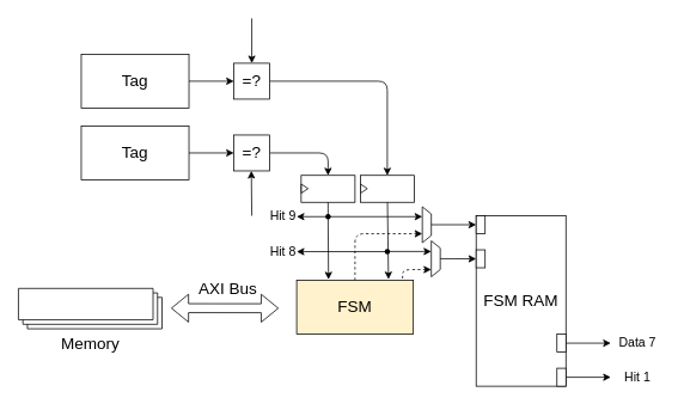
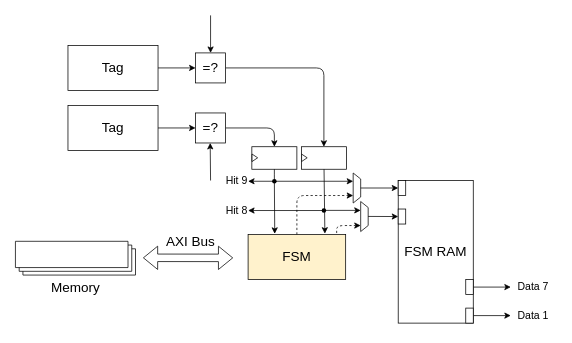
  <mxCell id="0" />
  <mxCell id="1" parent="0" />
  <mxCell id="2" style="edgeStyle=none;html=1;entryX=0;entryY=0.5;entryDx=0;entryDy=0;fontSize=18;" parent="1" source="3" target="9" edge="1"><mxGeometry relative="1" as="geometry" /></mxCell>
  <mxCell id="3" value="&lt;font style=&quot;font-size: 18px&quot;&gt;Tag&lt;/font&gt;" style="rounded=0;whiteSpace=wrap;html=1;" parent="1" vertex="1"><mxGeometry x="90" y="60" width="120" height="60" as="geometry" /></mxCell>
  <mxCell id="4" style="edgeStyle=none;html=1;entryX=0;entryY=0.5;entryDx=0;entryDy=0;fontSize=18;" parent="1" source="5" target="7" edge="1"><mxGeometry relative="1" as="geometry" /></mxCell>
  <mxCell id="5" value="&lt;font style=&quot;font-size: 18px&quot;&gt;Tag&lt;/font&gt;" style="rounded=0;whiteSpace=wrap;html=1;" parent="1" vertex="1"><mxGeometry x="90" y="140" width="120" height="60" as="geometry" /></mxCell>
  <mxCell id="6" style="edgeStyle=none;html=1;exitX=1;exitY=0.5;exitDx=0;exitDy=0;entryX=0;entryY=0.5;entryDx=0;entryDy=0;fontSize=18;" parent="1" source="7" target="16" edge="1"><mxGeometry relative="1" as="geometry"><Array as="points"><mxPoint x="365" y="170" /></Array></mxGeometry></mxCell>
  <mxCell id="7" value="=?" style="rounded=0;whiteSpace=wrap;html=1;fontSize=18;" parent="1" vertex="1"><mxGeometry x="260" y="150" width="40" height="40" as="geometry" /></mxCell>
  <mxCell id="8" style="edgeStyle=none;html=1;exitX=1;exitY=0.5;exitDx=0;exitDy=0;entryX=0;entryY=0.5;entryDx=0;entryDy=0;fontSize=18;" parent="1" source="9" target="13" edge="1"><mxGeometry relative="1" as="geometry"><Array as="points"><mxPoint x="431" y="90" /></Array></mxGeometry></mxCell>
  <mxCell id="9" value="=?" style="rounded=0;whiteSpace=wrap;html=1;fontSize=18;" parent="1" vertex="1"><mxGeometry x="260" y="70" width="40" height="40" as="geometry" /></mxCell>
  <mxCell id="10" value="" style="endArrow=classic;html=1;fontSize=18;entryX=0.5;entryY=0;entryDx=0;entryDy=0;" parent="1" target="9" edge="1"><mxGeometry width="50" height="50" relative="1" as="geometry"><mxPoint x="280" y="20" as="sourcePoint" /><mxPoint x="310" y="-40" as="targetPoint" /></mxGeometry></mxCell>
  <mxCell id="11" value="" style="endArrow=classic;html=1;fontSize=18;entryX=0.5;entryY=0;entryDx=0;entryDy=0;" parent="1" edge="1"><mxGeometry width="50" height="50" relative="1" as="geometry"><mxPoint x="280" y="240" as="sourcePoint" /><mxPoint x="279.5" y="190" as="targetPoint" /></mxGeometry></mxCell>
  <mxCell id="12" value="" style="group;rotation=90;" parent="1" vertex="1" connectable="0"><mxGeometry x="416" y="180" width="30" height="60" as="geometry" /></mxCell>
  <mxCell id="13" value="" style="rounded=0;whiteSpace=wrap;html=1;fontSize=18;rotation=90;" parent="12" vertex="1"><mxGeometry width="30" height="60" as="geometry" /></mxCell>
  <mxCell id="14" value="" style="verticalLabelPosition=bottom;verticalAlign=top;html=1;shape=mxgraph.basic.acute_triangle;dx=0.5;fontSize=18;rotation=90;" parent="12" vertex="1"><mxGeometry x="-16" y="26" width="10" height="7.5" as="geometry" /></mxCell>
  <mxCell id="15" value="" style="group;rotation=90;" parent="1" vertex="1" connectable="0"><mxGeometry x="350" y="180" width="35" height="80" as="geometry" /></mxCell>
  <mxCell id="16" value="" style="rounded=0;whiteSpace=wrap;html=1;fontSize=18;rotation=90;" parent="15" vertex="1"><mxGeometry width="30" height="60" as="geometry" /></mxCell>
  <mxCell id="17" value="" style="verticalLabelPosition=bottom;verticalAlign=top;html=1;shape=mxgraph.basic.acute_triangle;dx=0.5;fontSize=18;rotation=90;" parent="15" vertex="1"><mxGeometry x="-16" y="26" width="10" height="7.5" as="geometry" /></mxCell>
  <mxCell id="18" value="" style="shape=waypoint;sketch=0;fillStyle=solid;size=6;pointerEvents=1;points=[];fillColor=none;resizable=0;rotatable=0;perimeter=centerPerimeter;snapToPoint=1;fontSize=18;" parent="15" vertex="1"><mxGeometry x="-5" y="41" width="40" height="40" as="geometry" /></mxCell>
  <mxCell id="19" style="edgeStyle=none;html=1;fontSize=18;dashed=1;" parent="1" source="20" edge="1"><mxGeometry relative="1" as="geometry"><mxPoint x="470" y="260" as="targetPoint" /><Array as="points"><mxPoint x="395" y="260" /></Array></mxGeometry></mxCell>
  <mxCell id="20" value="FSM" style="rounded=0;whiteSpace=wrap;html=1;fontSize=18;fillColor=#fff2cc;" parent="1" vertex="1"><mxGeometry x="330" y="312" width="130" height="60" as="geometry" /></mxCell>
  <mxCell id="21" value="" style="shape=flexArrow;endArrow=classic;startArrow=classic;html=1;fontSize=18;" parent="1" edge="1"><mxGeometry width="100" height="100" relative="1" as="geometry"><mxPoint x="190" y="343" as="sourcePoint" /><mxPoint x="310" y="343.08" as="targetPoint" /></mxGeometry></mxCell>
  <mxCell id="22" value="AXI Bus" style="edgeLabel;html=1;align=center;verticalAlign=middle;resizable=0;points=[];fontSize=18;" parent="21" vertex="1" connectable="0"><mxGeometry x="-0.163" y="-1" relative="1" as="geometry"><mxPoint x="13" y="-23" as="offset" /></mxGeometry></mxCell>
  <mxCell id="23" value="Memory" style="verticalLabelPosition=bottom;verticalAlign=top;html=1;shape=mxgraph.basic.layered_rect;dx=10;outlineConnect=0;fontSize=18;" parent="1" vertex="1"><mxGeometry x="20" y="321" width="160" height="45" as="geometry" /></mxCell>
  <mxCell id="24" value="" style="group" parent="1" vertex="1" connectable="0"><mxGeometry x="470" y="230" width="10" height="40" as="geometry" /></mxCell>
  <mxCell id="25" value="" style="endArrow=none;html=1;fontSize=18;" parent="24" edge="1"><mxGeometry width="50" height="50" relative="1" as="geometry"><mxPoint as="sourcePoint" /><mxPoint x="10" y="8" as="targetPoint" /></mxGeometry></mxCell>
  <mxCell id="26" value="" style="endArrow=none;html=1;fontSize=18;" parent="24" edge="1"><mxGeometry width="50" height="50" relative="1" as="geometry"><mxPoint y="40" as="sourcePoint" /><mxPoint as="targetPoint" /></mxGeometry></mxCell>
  <mxCell id="27" value="" style="endArrow=none;html=1;fontSize=18;" parent="24" edge="1"><mxGeometry width="50" height="50" relative="1" as="geometry"><mxPoint x="10" y="32" as="sourcePoint" /><mxPoint y="40" as="targetPoint" /></mxGeometry></mxCell>
  <mxCell id="28" value="" style="endArrow=none;html=1;fontSize=18;" parent="24" edge="1"><mxGeometry width="50" height="50" relative="1" as="geometry"><mxPoint x="10" y="32" as="sourcePoint" /><mxPoint x="10" y="8" as="targetPoint" /></mxGeometry></mxCell>
  <mxCell id="29" value="" style="group" parent="1" vertex="1" connectable="0"><mxGeometry x="480" y="268" width="10" height="40" as="geometry" /></mxCell>
  <mxCell id="30" value="" style="endArrow=none;html=1;fontSize=18;" parent="29" edge="1"><mxGeometry width="50" height="50" relative="1" as="geometry"><mxPoint as="sourcePoint" /><mxPoint x="10" y="8" as="targetPoint" /></mxGeometry></mxCell>
  <mxCell id="31" value="" style="endArrow=none;html=1;fontSize=18;" parent="29" edge="1"><mxGeometry width="50" height="50" relative="1" as="geometry"><mxPoint y="40" as="sourcePoint" /><mxPoint as="targetPoint" /></mxGeometry></mxCell>
  <mxCell id="32" value="" style="endArrow=none;html=1;fontSize=18;" parent="29" edge="1"><mxGeometry width="50" height="50" relative="1" as="geometry"><mxPoint x="10" y="32" as="sourcePoint" /><mxPoint y="40" as="targetPoint" /></mxGeometry></mxCell>
  <mxCell id="33" value="" style="endArrow=none;html=1;fontSize=18;" parent="29" edge="1"><mxGeometry width="50" height="50" relative="1" as="geometry"><mxPoint x="10" y="32" as="sourcePoint" /><mxPoint x="10" y="8" as="targetPoint" /></mxGeometry></mxCell>
  <mxCell id="34" style="edgeStyle=none;html=1;entryX=0.273;entryY=-0.017;entryDx=0;entryDy=0;entryPerimeter=0;fontSize=18;" parent="1" source="16" target="20" edge="1"><mxGeometry relative="1" as="geometry"><Array as="points"><mxPoint x="365" y="240" /></Array></mxGeometry></mxCell>
  <mxCell id="35" style="edgeStyle=none;html=1;entryX=0.787;entryY=-0.02;entryDx=0;entryDy=0;entryPerimeter=0;fontSize=18;" parent="1" source="13" target="20" edge="1"><mxGeometry relative="1" as="geometry" /></mxCell>
  <mxCell id="36" value="" style="endArrow=classic;html=1;fontSize=18;" parent="1" edge="1"><mxGeometry width="50" height="50" relative="1" as="geometry"><mxPoint x="365" y="241" as="sourcePoint" /><mxPoint x="470" y="241" as="targetPoint" /></mxGeometry></mxCell>
  <mxCell id="37" value="" style="endArrow=classic;html=1;fontSize=18;" parent="1" edge="1"><mxGeometry width="50" height="50" relative="1" as="geometry"><mxPoint x="430" y="279.8" as="sourcePoint" /><mxPoint x="480" y="279.8" as="targetPoint" /></mxGeometry></mxCell>
  <mxCell id="38" style="edgeStyle=none;html=1;fontSize=18;" parent="1" source="39" edge="1"><mxGeometry relative="1" as="geometry"><mxPoint x="330" y="280" as="targetPoint" /></mxGeometry></mxCell>
  <mxCell id="39" value="" style="shape=waypoint;sketch=0;fillStyle=solid;size=6;pointerEvents=1;points=[];fillColor=none;resizable=0;rotatable=0;perimeter=centerPerimeter;snapToPoint=1;fontSize=18;" parent="1" vertex="1"><mxGeometry x="411" y="260" width="40" height="40" as="geometry" /></mxCell>
  <mxCell id="40" style="edgeStyle=none;html=1;fontSize=18;dashed=1;" parent="1" edge="1"><mxGeometry relative="1" as="geometry"><mxPoint x="480" y="300" as="targetPoint" /><mxPoint x="448" y="310" as="sourcePoint" /><Array as="points"><mxPoint x="448" y="300" /></Array></mxGeometry></mxCell>
  <mxCell id="41" value="" style="endArrow=classic;html=1;fontSize=18;" parent="1" edge="1"><mxGeometry width="50" height="50" relative="1" as="geometry"><mxPoint x="480" y="250" as="sourcePoint" /><mxPoint x="530" y="250" as="targetPoint" /></mxGeometry></mxCell>
  <mxCell id="42" value="" style="endArrow=classic;html=1;fontSize=18;" parent="1" edge="1"><mxGeometry width="50" height="50" relative="1" as="geometry"><mxPoint x="490" y="287.86" as="sourcePoint" /><mxPoint x="530" y="288" as="targetPoint" /></mxGeometry></mxCell>
  <mxCell id="43" value="FSM RAM" style="rounded=0;whiteSpace=wrap;html=1;fontSize=18;" parent="1" vertex="1"><mxGeometry x="530" y="240" width="100" height="190" as="geometry" /></mxCell>
  <mxCell id="44" value="" style="rounded=0;whiteSpace=wrap;html=1;fontSize=18;" parent="1" vertex="1"><mxGeometry x="530" y="240" width="10" height="20" as="geometry" /></mxCell>
  <mxCell id="45" value="" style="rounded=0;whiteSpace=wrap;html=1;fontSize=18;" parent="1" vertex="1"><mxGeometry x="530" y="278" width="10" height="20" as="geometry" /></mxCell>
  <mxCell id="46" style="edgeStyle=none;html=1;fontSize=18;" parent="1" source="47" edge="1"><mxGeometry relative="1" as="geometry"><mxPoint x="680" y="382" as="targetPoint" /></mxGeometry></mxCell>
  <mxCell id="47" value="" style="rounded=0;whiteSpace=wrap;html=1;fontSize=18;" parent="1" vertex="1"><mxGeometry x="620" y="372" width="10" height="20" as="geometry" /></mxCell>
  <mxCell id="48" style="edgeStyle=none;html=1;fontSize=18;" parent="1" source="49" edge="1"><mxGeometry relative="1" as="geometry"><mxPoint x="680" y="420" as="targetPoint" /></mxGeometry></mxCell>
  <mxCell id="49" value="" style="rounded=0;whiteSpace=wrap;html=1;fontSize=18;" parent="1" vertex="1"><mxGeometry x="620" y="410" width="10" height="20" as="geometry" /></mxCell>
  <mxCell id="50" style="edgeStyle=none;html=1;fontSize=18;" parent="1" source="18" edge="1"><mxGeometry relative="1" as="geometry"><mxPoint x="330" y="241" as="targetPoint" /></mxGeometry></mxCell>
  <mxCell id="51" value="&lt;font style=&quot;font-size: 14px&quot;&gt;Hit 9&lt;/font&gt;" style="text;html=1;strokeColor=none;fillColor=none;align=center;verticalAlign=middle;whiteSpace=wrap;rounded=0;fontSize=18;" parent="1" vertex="1"><mxGeometry x="285" y="224" width="60" height="30" as="geometry" /></mxCell>
  <mxCell id="52" value="&lt;font style=&quot;font-size: 14px&quot;&gt;Hit 8&lt;/font&gt;" style="text;html=1;strokeColor=none;fillColor=none;align=center;verticalAlign=middle;whiteSpace=wrap;rounded=0;fontSize=18;" parent="1" vertex="1"><mxGeometry x="285" y="264" width="60" height="30" as="geometry" /></mxCell>
  <mxCell id="53" value="Data 7" style="text;html=1;strokeColor=none;fillColor=none;align=center;verticalAlign=middle;whiteSpace=wrap;rounded=0;fontSize=14;" parent="1" vertex="1"><mxGeometry x="680" y="366" width="60" height="30" as="geometry" /></mxCell>
- <mxCell id="54" value="Hit 1" style="text;html=1;strokeColor=none;fillColor=none;align=center;verticalAlign=middle;whiteSpace=wrap;rounded=0;fontSize=14;" parent="1" vertex="1"><mxGeometry x="680" y="405" width="60" height="30" as="geometry" /></mxCell>
+ <mxCell id="54" value="Data 1" style="text;html=1;strokeColor=none;fillColor=none;align=center;verticalAlign=middle;whiteSpace=wrap;rounded=0;fontSize=14;" parent="1" vertex="1"><mxGeometry x="680" y="405" width="60" height="30" as="geometry" /></mxCell>
